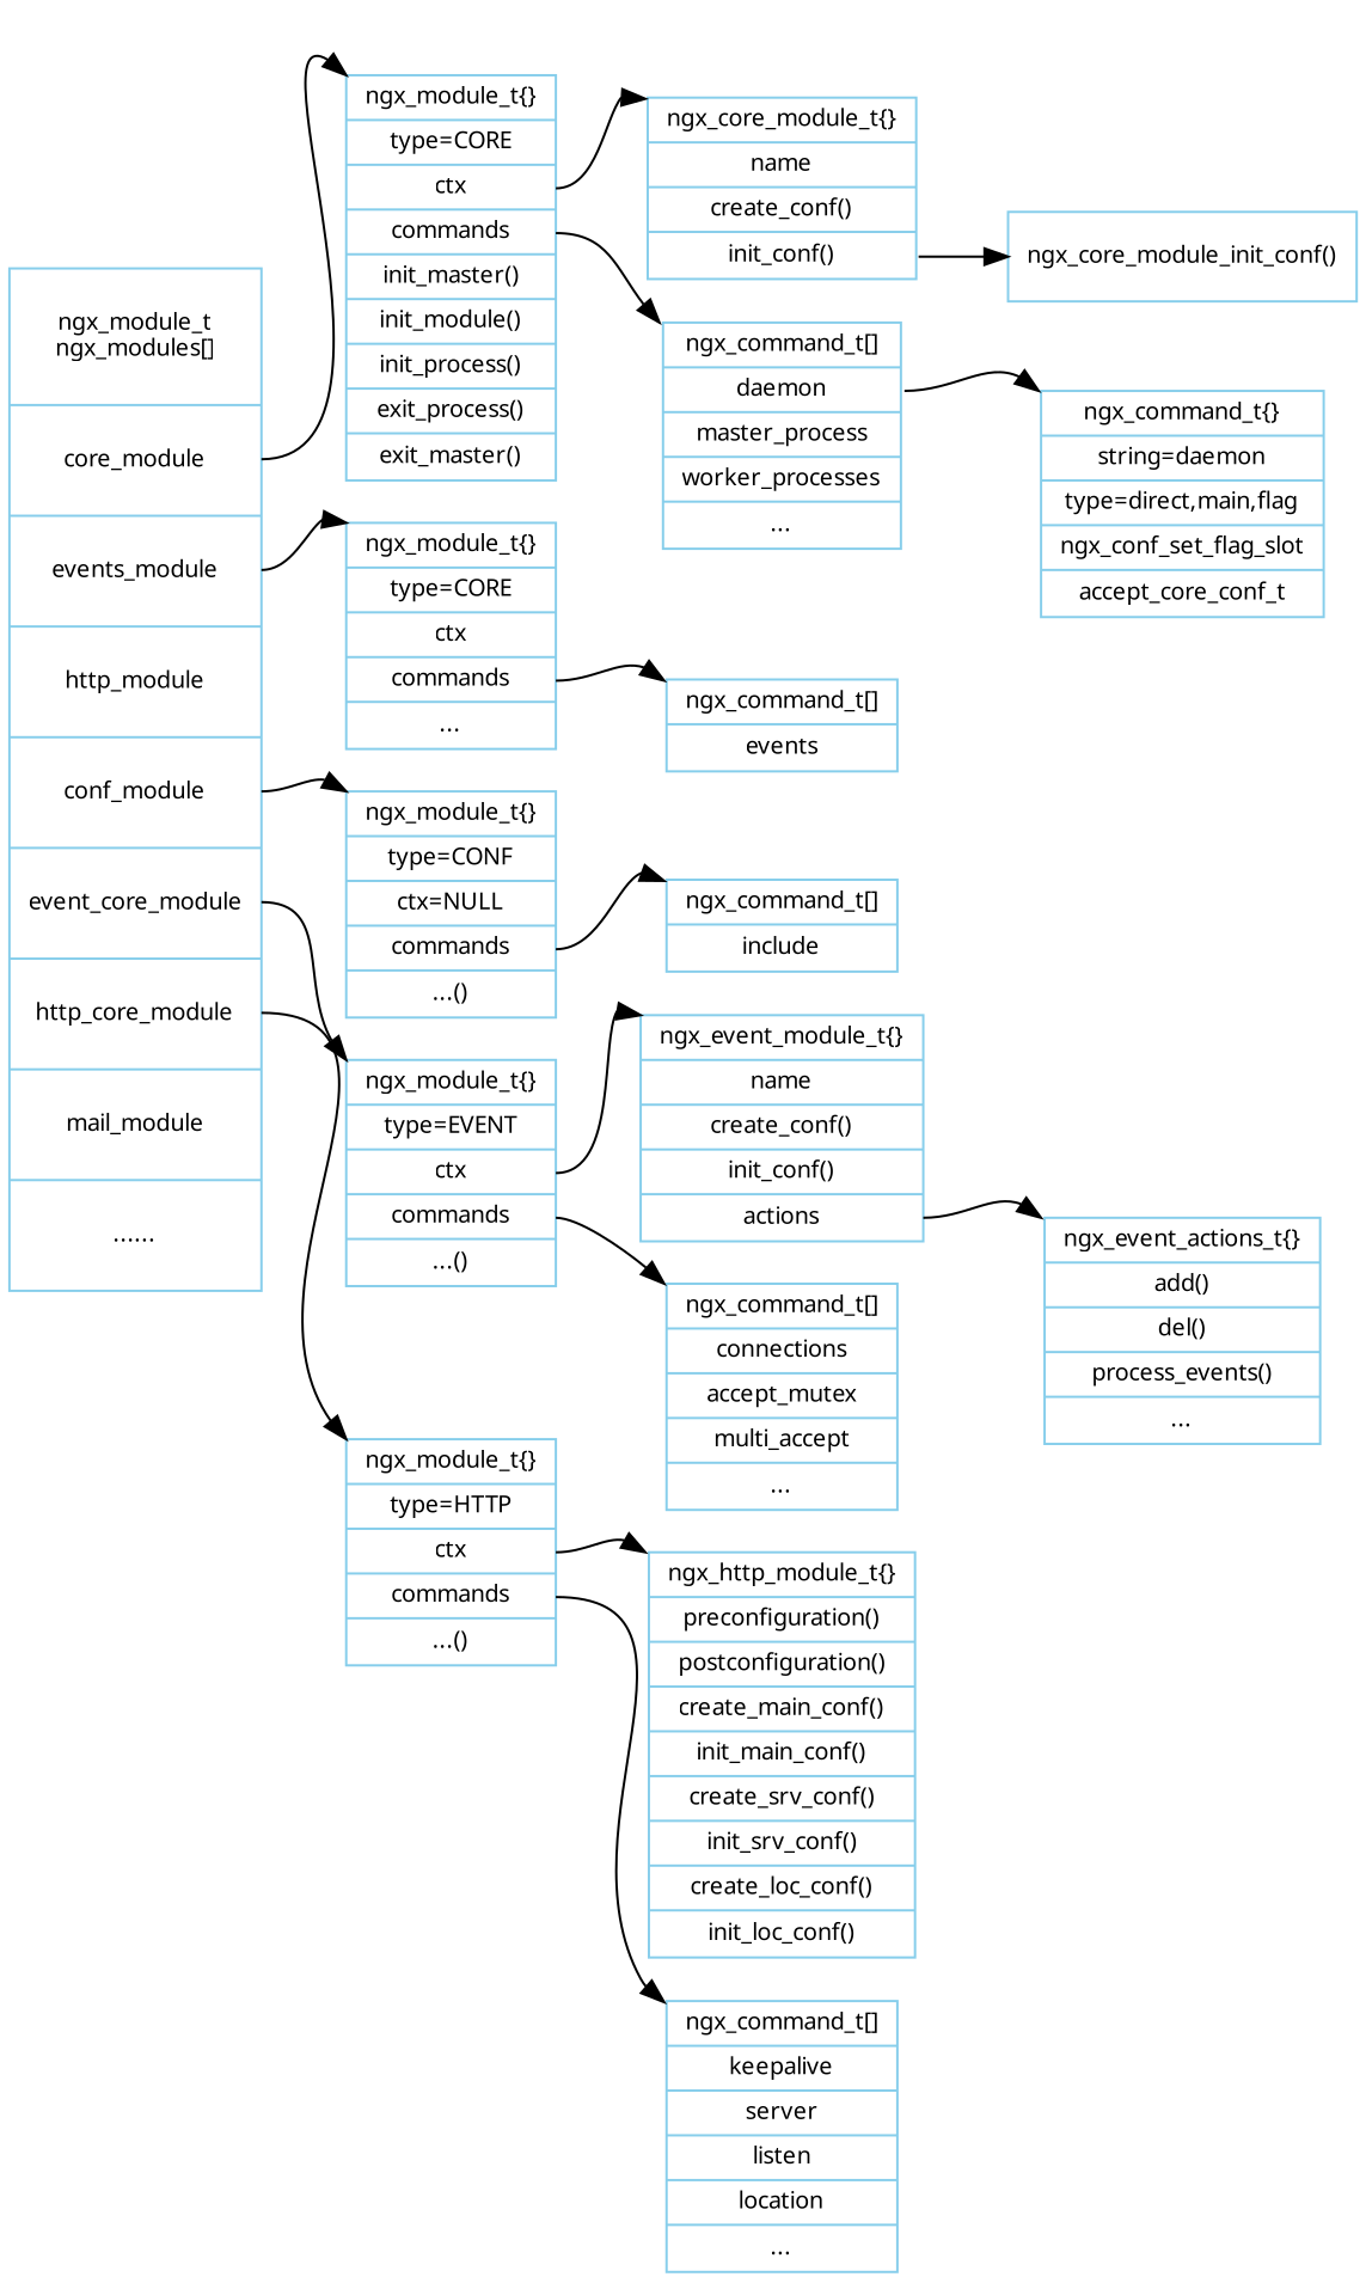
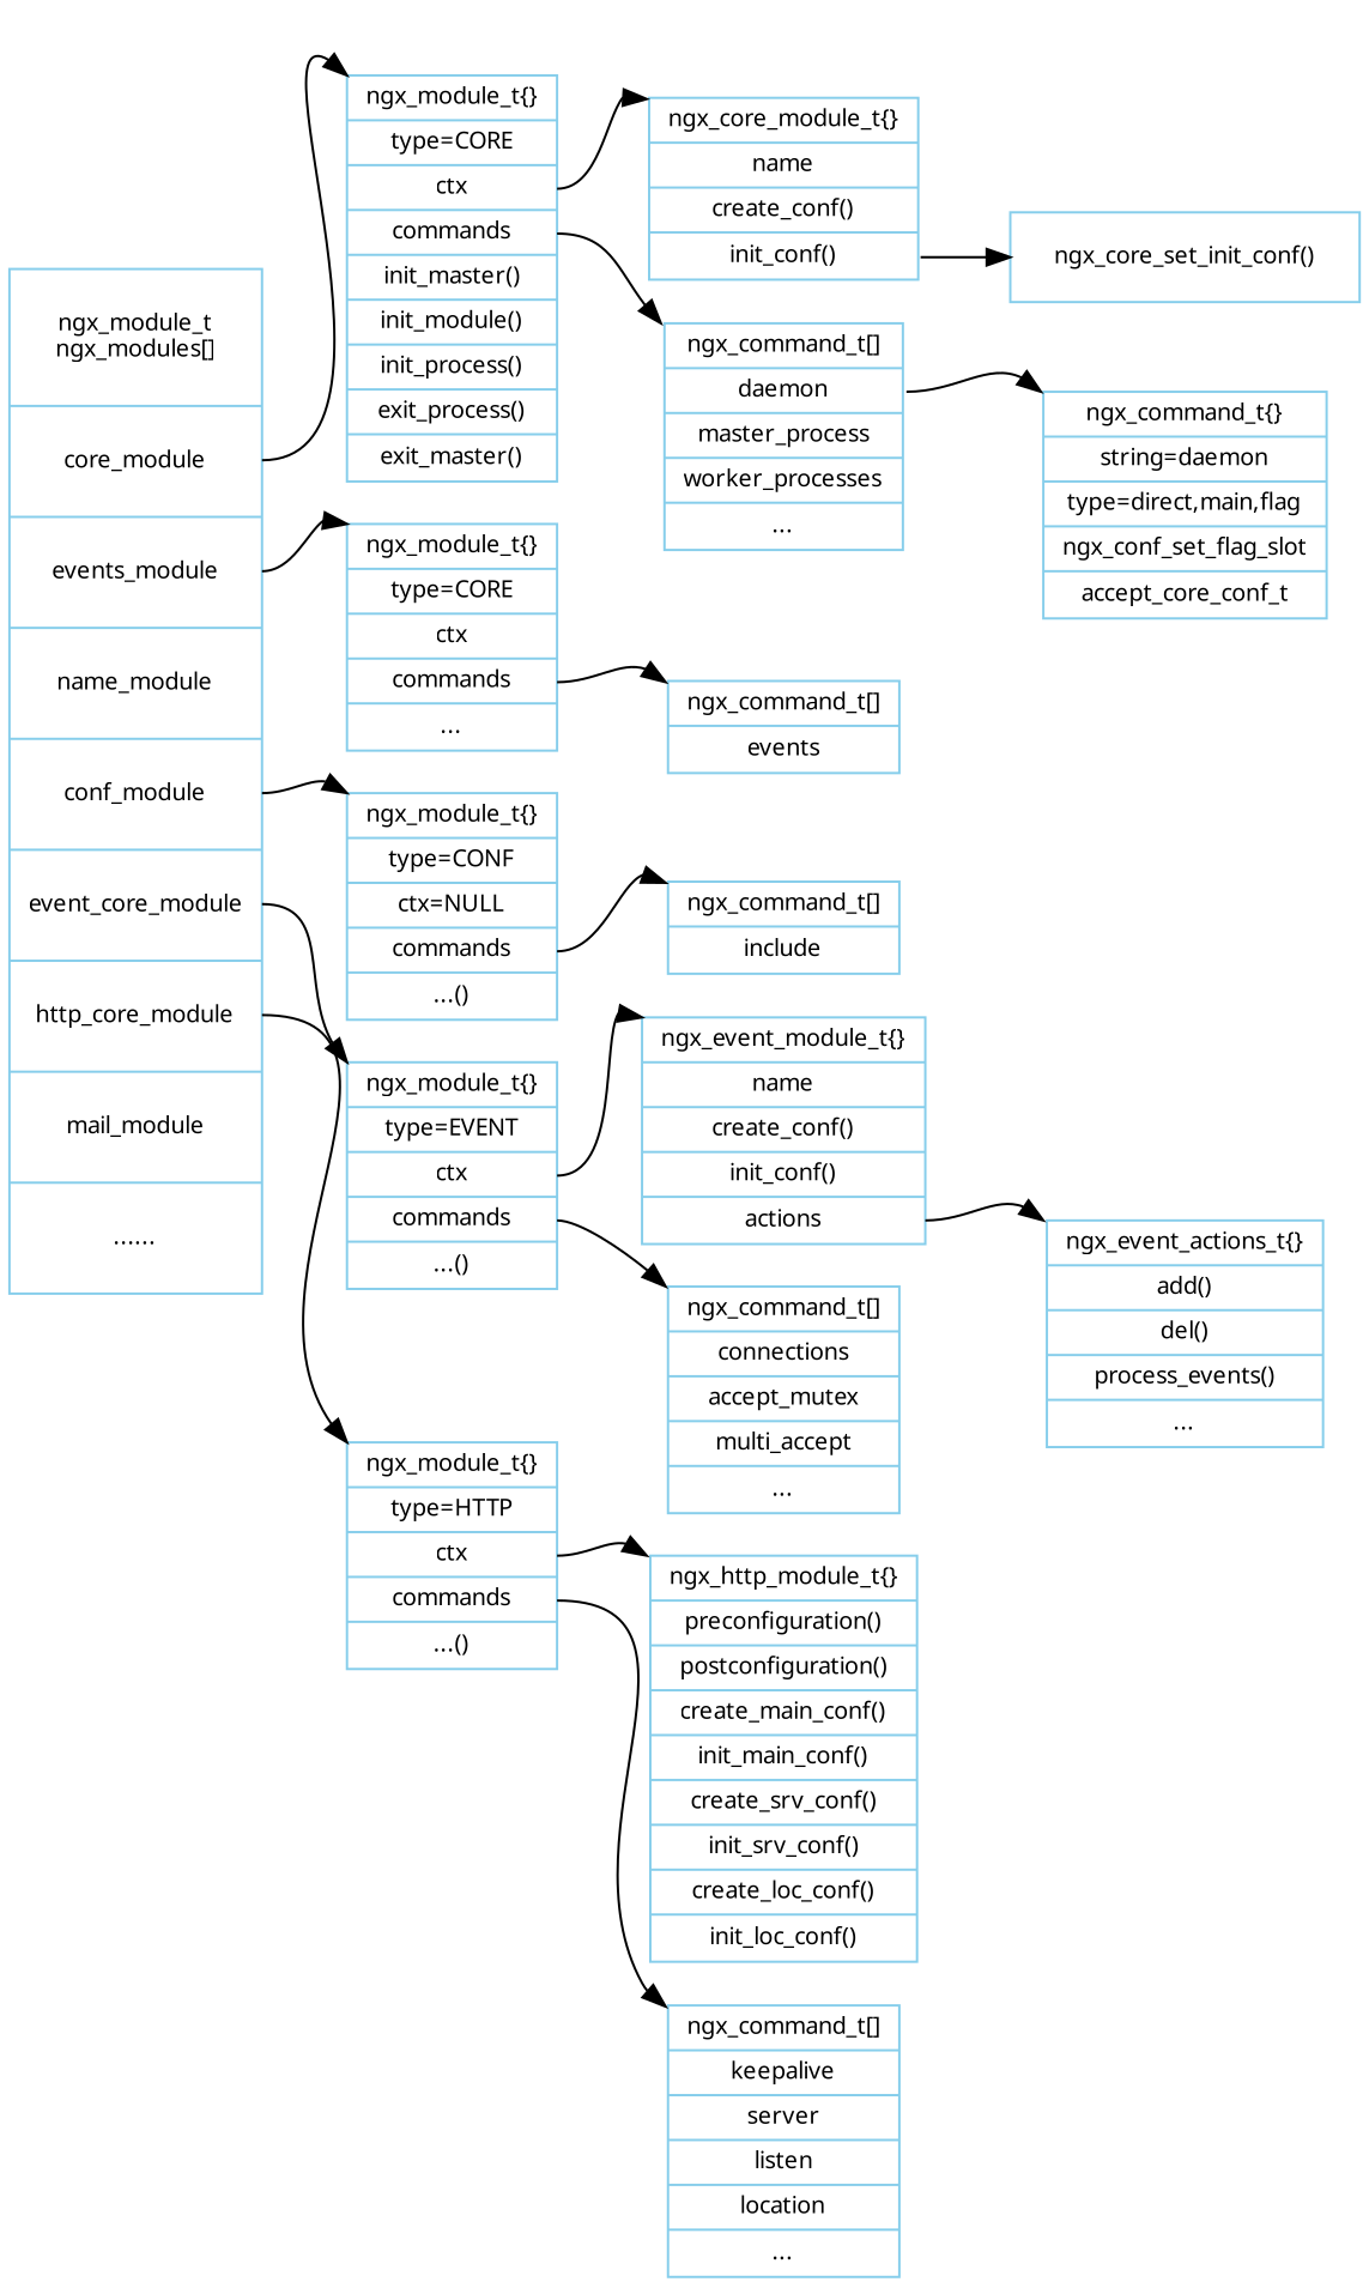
  digraph {
    rankdir=LR
    node [color=skyblue fontname=Verdana fontsize=10 shape=record]
    edge [headport=nw tailport=commands]
-   n1 [height=6 label="ngx_module_t\nngx_modules[]|<core>core_module|<events>events_module|http_module|<conf>conf_module|<eventcore>event_core_module|<httpcore>http_core_module|<mail>mail_module|......"]
+   n1 [height=6 label="ngx_module_t\nngx_modules[]|<core>core_module|<events>events_module|name_module|<conf>conf_module|<eventcore>event_core_module|<httpcore>http_core_module|<mail>mail_module|......"]
    n2 [label="ngx_module_t\{\}|type=CORE|<ctx>ctx|<commands>commands|init_master()|init_module()|init_process()|exit_process()|exit_master()"]
    n3 [label="ngx_module_t\{\}|type=CORE|<ctx>ctx|<commands>commands|..."]
    n4 [label="ngx_module_t\{\}|type=CONF|<ctx>ctx=NULL|<commands>commands|...()"]
    n5 [label="ngx_module_t\{\}|type=EVENT|<ctx>ctx|<commands>commands|...()"]
    n6 [label="ngx_module_t\{\}|type=HTTP|<ctx>ctx|<commands>commands|...()"]
    n7 [label="ngx_core_module_t\{\}|name|<create>create_conf()|<init>init_conf()"]
    n8 [label="ngx_command_t[]|<daemon>daemon|master_process|worker_processes|..."]
    n9 [label="ngx_command_t[]|events"]
    n10 [label="ngx_command_t[]|include"]
    n11 [label="ngx_event_module_t\{\}|name|create_conf()|init_conf()|<actions>actions"]
    n12 [label="ngx_command_t[]|connections|accept_mutex|multi_accept|..."]
    n13 [label="ngx_http_module_t\{\}|preconfiguration()|postconfiguration()|create_main_conf()|init_main_conf()|create_srv_conf()|init_srv_conf()|create_loc_conf()|init_loc_conf()"]
    n14 [label="ngx_command_t[]|keepalive|server|listen|location|..."]
-   "ngx_core_module_init_conf()"
+   "ngx_core_module_init_conf()" [label="ngx_core_set_init_conf()"]
    n16 [label="ngx_command_t\{\}|string=daemon|type=direct,main,flag|ngx_conf_set_flag_slot|accept_core_conf_t"]
    n17 [label="ngx_event_actions_t\{\}|add()|del()|process_events()|..."]
    n1 -> n2 [tailport=core]
    n1 -> n3 [tailport=events]
    n1 -> n4 [tailport=conf]
    n1 -> n5 [tailport=eventcore]
    n1 -> n6 [tailport=httpcore]
    n2 -> n7 [tailport=ctx]
    n2 -> n8
    n3 -> n9
    n4 -> n10
    n5 -> n11 [tailport=ctx]
    n5 -> n12
    n6 -> n13 [tailport=ctx]
    n6 -> n14
    n7 -> "ngx_core_module_init_conf()" [headport=w tailport=init]
    n8 -> n16 [tailport=daemon]
    n11 -> n17 [tailport=actions]
  }
